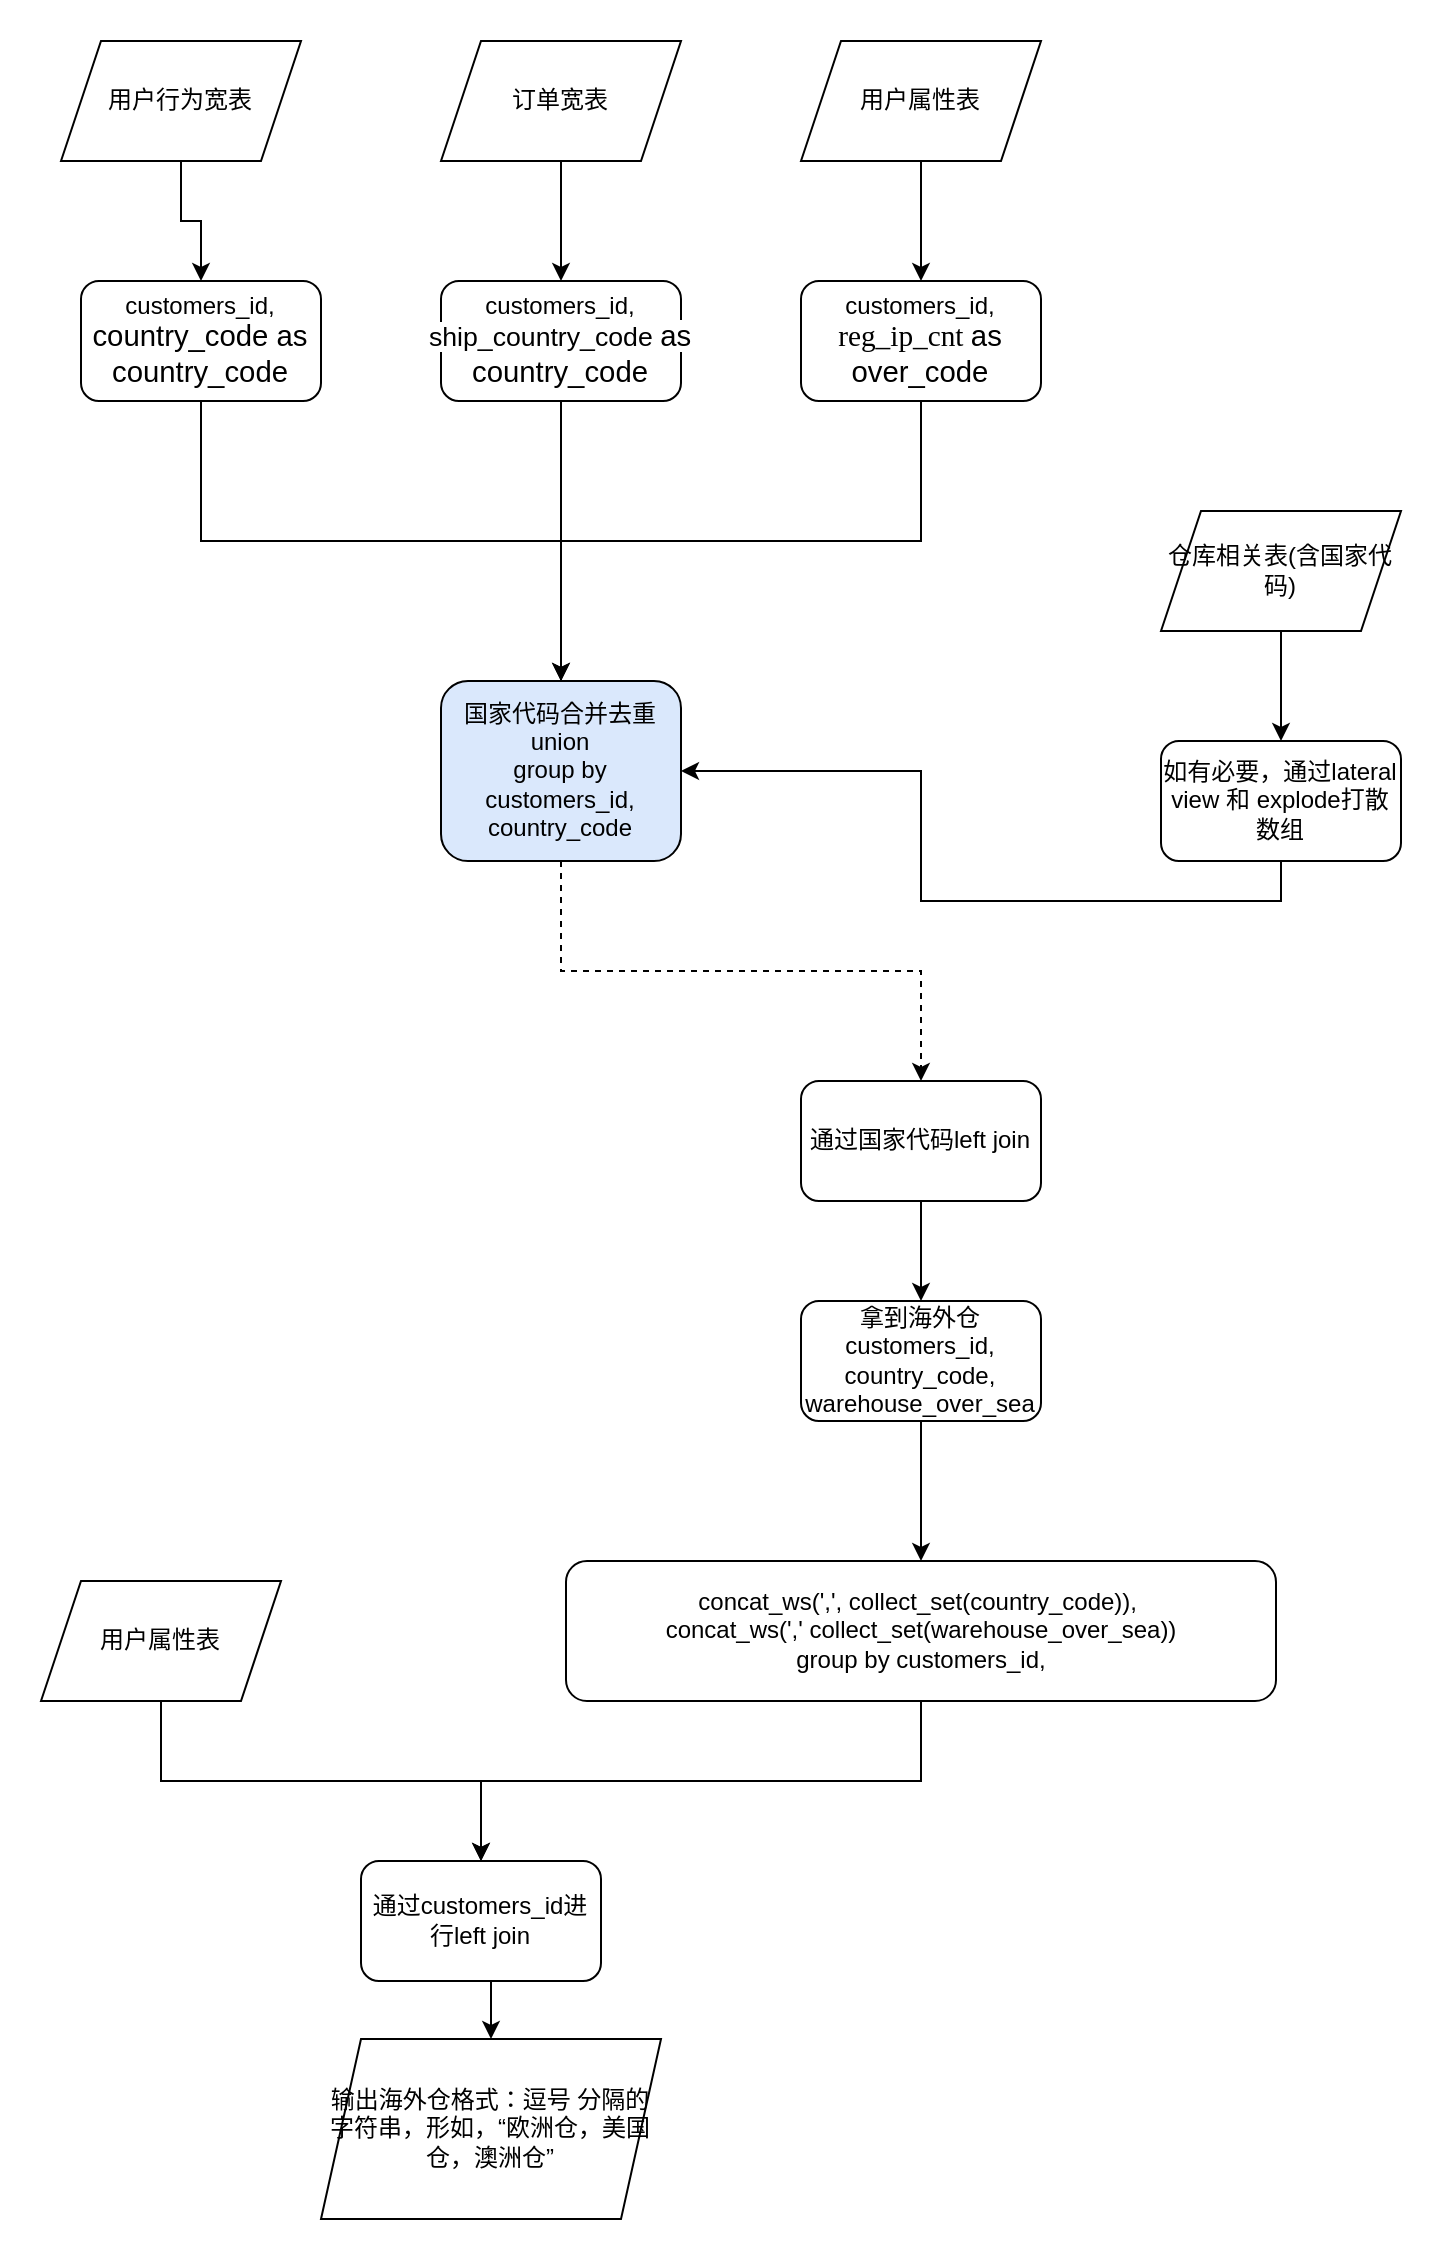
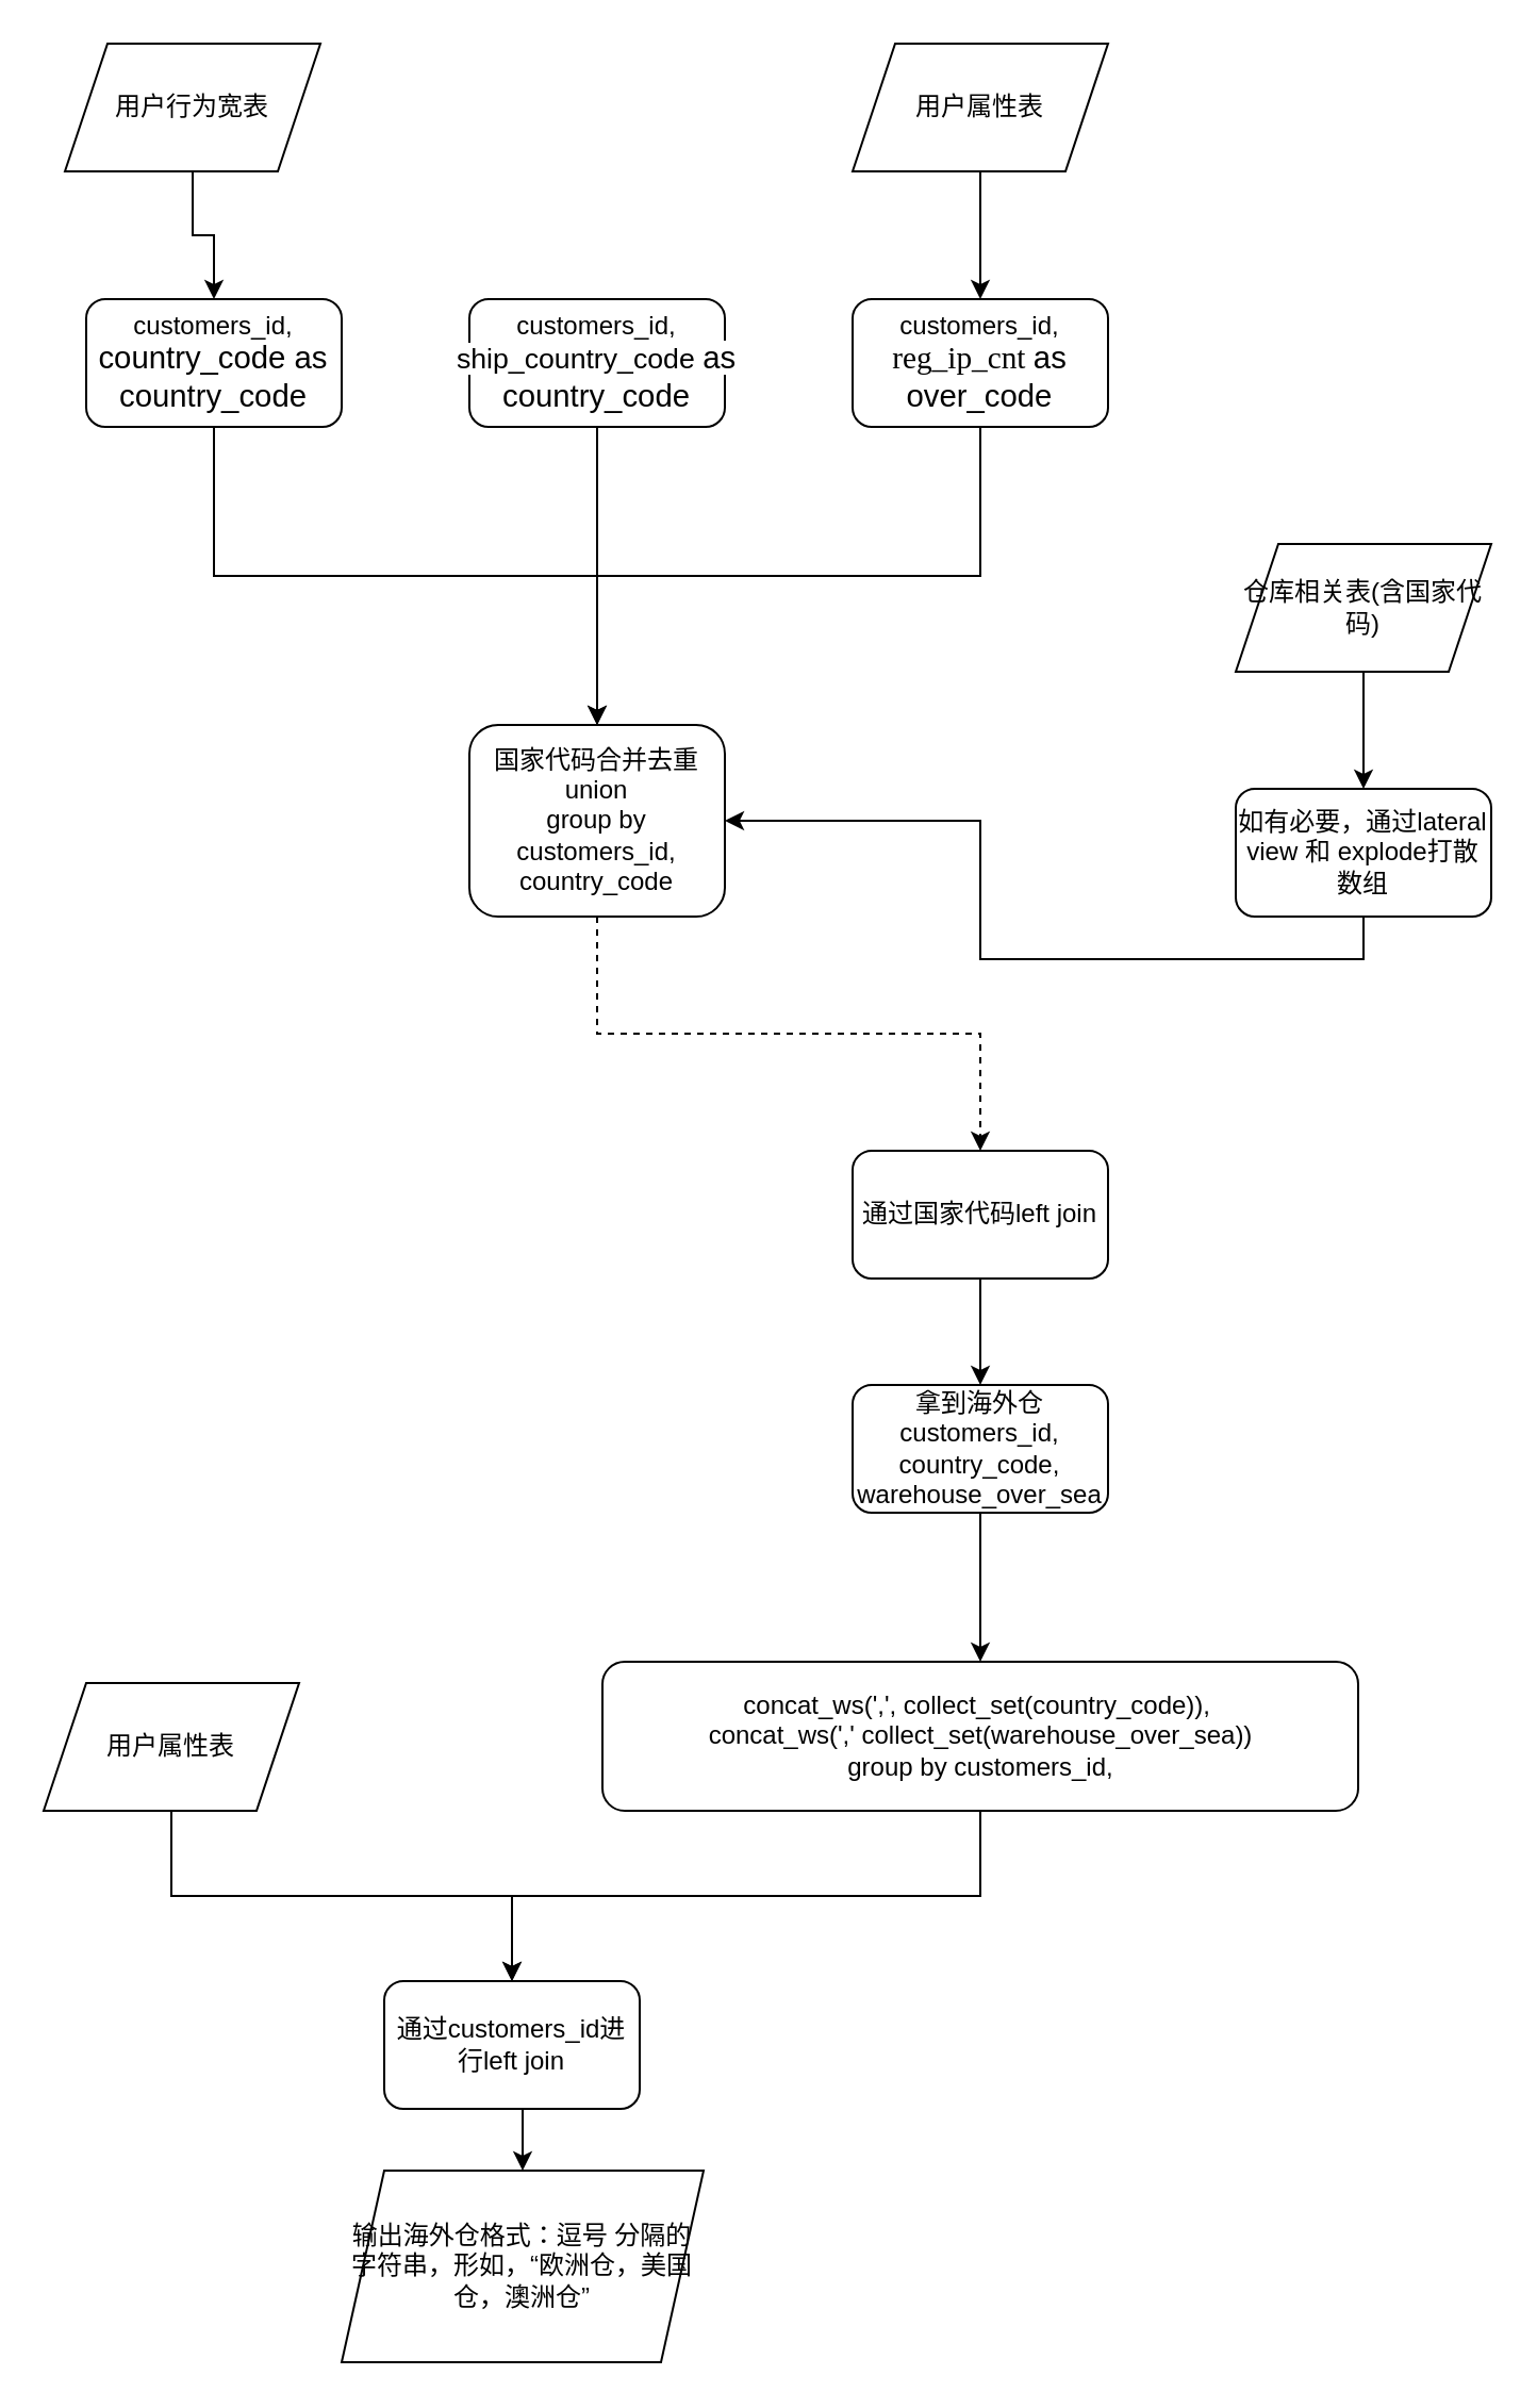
  <mxCell id="0" />
  <mxCell id="1" parent="0" />
  <mxCell id="2" style="edgeStyle=orthogonalEdgeStyle;rounded=0;orthogonalLoop=1;jettySize=auto;html=1;exitX=0.5;exitY=1;exitDx=0;exitDy=0;" edge="1" parent="1" source="3" target="7"><mxGeometry relative="1" as="geometry" /></mxCell>
  <mxCell id="3" value="用户行为宽表" style="shape=parallelogram;perimeter=parallelogramPerimeter;whiteSpace=wrap;html=1;fixedSize=1;" vertex="1" parent="1"><mxGeometry x="30" y="20" width="120" height="60" as="geometry" /></mxCell>
- <mxCell id="4" style="edgeStyle=orthogonalEdgeStyle;rounded=0;orthogonalLoop=1;jettySize=auto;html=1;exitX=0.5;exitY=1;exitDx=0;exitDy=0;" edge="1" parent="1" source="5" target="11"><mxGeometry relative="1" as="geometry" /></mxCell>
- <mxCell id="5" value="订单宽表" style="shape=parallelogram;perimeter=parallelogramPerimeter;whiteSpace=wrap;html=1;fixedSize=1;" vertex="1" parent="1"><mxGeometry x="220" y="20" width="120" height="60" as="geometry" /></mxCell>
  <mxCell id="6" style="edgeStyle=orthogonalEdgeStyle;rounded=0;orthogonalLoop=1;jettySize=auto;html=1;exitX=0.5;exitY=1;exitDx=0;exitDy=0;entryX=0.5;entryY=0;entryDx=0;entryDy=0;" edge="1" parent="1" source="7" target="15"><mxGeometry relative="1" as="geometry" /></mxCell>
  <mxCell id="7" value="customers_id, &lt;span style=&quot;font-family: &amp;#34;arial&amp;#34; ; font-size: 14.667px ; text-align: left ; background-color: rgb(255 , 255 , 255)&quot;&gt;country_code as country_code&lt;/span&gt;" style="rounded=1;whiteSpace=wrap;html=1;" vertex="1" parent="1"><mxGeometry x="40" y="140" width="120" height="60" as="geometry" /></mxCell>
  <mxCell id="8" style="edgeStyle=orthogonalEdgeStyle;rounded=0;orthogonalLoop=1;jettySize=auto;html=1;exitX=0.5;exitY=1;exitDx=0;exitDy=0;" edge="1" parent="1" source="9" target="13"><mxGeometry relative="1" as="geometry" /></mxCell>
  <mxCell id="9" value="用户属性表" style="shape=parallelogram;perimeter=parallelogramPerimeter;whiteSpace=wrap;html=1;fixedSize=1;" vertex="1" parent="1"><mxGeometry x="400" y="20" width="120" height="60" as="geometry" /></mxCell>
  <mxCell id="10" style="edgeStyle=orthogonalEdgeStyle;rounded=0;orthogonalLoop=1;jettySize=auto;html=1;exitX=0.5;exitY=1;exitDx=0;exitDy=0;entryX=0.5;entryY=0;entryDx=0;entryDy=0;endArrow=none;" edge="1" parent="1" source="11" target="15"><mxGeometry relative="1" as="geometry" /></mxCell>
  <mxCell id="11" value="customers_id, &lt;span style=&quot;font-family: &amp;#34;arial&amp;#34; ; font-size: 13.333px ; text-align: left ; background-color: rgb(255 , 255 , 255)&quot;&gt;ship_country_code&amp;nbsp;&lt;/span&gt;&lt;span style=&quot;font-family: &amp;#34;arial&amp;#34; ; font-size: 14.667px ; text-align: left ; background-color: rgb(255 , 255 , 255)&quot;&gt;as country_code&lt;/span&gt;" style="rounded=1;whiteSpace=wrap;html=1;" vertex="1" parent="1"><mxGeometry x="220" y="140" width="120" height="60" as="geometry" /></mxCell>
  <mxCell id="12" style="edgeStyle=orthogonalEdgeStyle;rounded=0;orthogonalLoop=1;jettySize=auto;html=1;exitX=0.5;exitY=1;exitDx=0;exitDy=0;" edge="1" parent="1" source="13" target="15"><mxGeometry relative="1" as="geometry" /></mxCell>
  <mxCell id="13" value="customers_id, &lt;span style=&quot;font-family: &amp;#34;simsun&amp;#34; ; font-size: 14.667px ; text-align: left ; background-color: rgb(255 , 255 , 255)&quot;&gt;reg_ip_cnt&amp;nbsp;&lt;/span&gt;&lt;span style=&quot;font-family: &amp;#34;arial&amp;#34; ; font-size: 14.667px ; text-align: left ; background-color: rgb(255 , 255 , 255)&quot;&gt;as over_code&lt;/span&gt;" style="rounded=1;whiteSpace=wrap;html=1;" vertex="1" parent="1"><mxGeometry x="400" y="140" width="120" height="60" as="geometry" /></mxCell>
  <mxCell id="14" style="edgeStyle=orthogonalEdgeStyle;rounded=0;orthogonalLoop=1;jettySize=auto;html=1;exitX=0.5;exitY=1;exitDx=0;exitDy=0;entryX=0.5;entryY=0;entryDx=0;entryDy=0;dashed=1;" edge="1" parent="1" source="15" target="19"><mxGeometry relative="1" as="geometry" /></mxCell>
- <mxCell id="15" value="国家代码合并去重&lt;br&gt;union&lt;br&gt;group by customers_id, country_code" style="rounded=1;whiteSpace=wrap;html=1;fillColor=#dae8fc;" vertex="1" parent="1"><mxGeometry x="220" y="340" width="120" height="90" as="geometry" /></mxCell>
+ <mxCell id="15" value="国家代码合并去重&lt;br&gt;union&lt;br&gt;group by customers_id, country_code" style="rounded=1;whiteSpace=wrap;html=1;" vertex="1" parent="1"><mxGeometry x="220" y="340" width="120" height="90" as="geometry" /></mxCell>
  <mxCell id="16" style="edgeStyle=orthogonalEdgeStyle;rounded=0;orthogonalLoop=1;jettySize=auto;html=1;exitX=0.5;exitY=1;exitDx=0;exitDy=0;" edge="1" parent="1" source="17" target="15"><mxGeometry relative="1" as="geometry" /></mxCell>
  <mxCell id="17" value="如有必要，通过lateral view 和 explode打散数组" style="rounded=1;whiteSpace=wrap;html=1;" vertex="1" parent="1"><mxGeometry x="580" y="370" width="120" height="60" as="geometry" /></mxCell>
  <mxCell id="18" style="edgeStyle=orthogonalEdgeStyle;rounded=0;orthogonalLoop=1;jettySize=auto;html=1;exitX=0.5;exitY=1;exitDx=0;exitDy=0;" edge="1" parent="1" source="19" target="21"><mxGeometry relative="1" as="geometry" /></mxCell>
  <mxCell id="19" value="通过国家代码left join" style="rounded=1;whiteSpace=wrap;html=1;" vertex="1" parent="1"><mxGeometry x="400" y="540" width="120" height="60" as="geometry" /></mxCell>
  <mxCell id="20" style="edgeStyle=orthogonalEdgeStyle;rounded=0;orthogonalLoop=1;jettySize=auto;html=1;exitX=0.5;exitY=1;exitDx=0;exitDy=0;" edge="1" parent="1" source="21" target="23"><mxGeometry relative="1" as="geometry" /></mxCell>
  <mxCell id="21" value="拿到海外仓&lt;br&gt;customers_id, country_code, warehouse_over_sea" style="rounded=1;whiteSpace=wrap;html=1;" vertex="1" parent="1"><mxGeometry x="400" y="650" width="120" height="60" as="geometry" /></mxCell>
  <mxCell id="22" style="edgeStyle=orthogonalEdgeStyle;rounded=0;orthogonalLoop=1;jettySize=auto;html=1;exitX=0.5;exitY=1;exitDx=0;exitDy=0;" edge="1" parent="1" source="23" target="29"><mxGeometry relative="1" as="geometry" /></mxCell>
  <mxCell id="23" value="concat_ws(',', collect_set(country_code)),&amp;nbsp;&lt;br&gt;concat_ws(',' collect_set(warehouse_over_sea))&lt;br&gt;group by customers_id," style="rounded=1;whiteSpace=wrap;html=1;" vertex="1" parent="1"><mxGeometry x="282.5" y="780" width="355" height="70" as="geometry" /></mxCell>
  <mxCell id="24" style="edgeStyle=orthogonalEdgeStyle;rounded=0;orthogonalLoop=1;jettySize=auto;html=1;exitX=0.5;exitY=1;exitDx=0;exitDy=0;entryX=0.5;entryY=0;entryDx=0;entryDy=0;" edge="1" parent="1" source="25" target="17"><mxGeometry relative="1" as="geometry" /></mxCell>
  <mxCell id="25" value="&lt;span&gt;仓库相关表(含国家代码)&lt;/span&gt;" style="shape=parallelogram;perimeter=parallelogramPerimeter;whiteSpace=wrap;html=1;fixedSize=1;" vertex="1" parent="1"><mxGeometry x="580" y="255" width="120" height="60" as="geometry" /></mxCell>
  <mxCell id="26" style="edgeStyle=orthogonalEdgeStyle;rounded=0;orthogonalLoop=1;jettySize=auto;html=1;exitX=0.5;exitY=1;exitDx=0;exitDy=0;entryX=0.5;entryY=0;entryDx=0;entryDy=0;" edge="1" parent="1" source="27" target="29"><mxGeometry relative="1" as="geometry" /></mxCell>
  <mxCell id="27" value="用户属性表" style="shape=parallelogram;perimeter=parallelogramPerimeter;whiteSpace=wrap;html=1;fixedSize=1;" vertex="1" parent="1"><mxGeometry x="20" y="790" width="120" height="60" as="geometry" /></mxCell>
  <mxCell id="28" style="edgeStyle=orthogonalEdgeStyle;rounded=0;orthogonalLoop=1;jettySize=auto;html=1;exitX=0.5;exitY=1;exitDx=0;exitDy=0;entryX=0.5;entryY=0;entryDx=0;entryDy=0;" edge="1" parent="1" source="29" target="30"><mxGeometry relative="1" as="geometry" /></mxCell>
  <mxCell id="29" value="通过customers_id进行left join" style="rounded=1;whiteSpace=wrap;html=1;" vertex="1" parent="1"><mxGeometry x="180" y="930" width="120" height="60" as="geometry" /></mxCell>
  <mxCell id="30" value="输出海外仓格式：逗号 分隔的字符串，形如，“欧洲仓，美国仓，澳洲仓”" style="shape=parallelogram;perimeter=parallelogramPerimeter;whiteSpace=wrap;html=1;fixedSize=1;" vertex="1" parent="1"><mxGeometry x="160" y="1019" width="170" height="90" as="geometry" /></mxCell>
